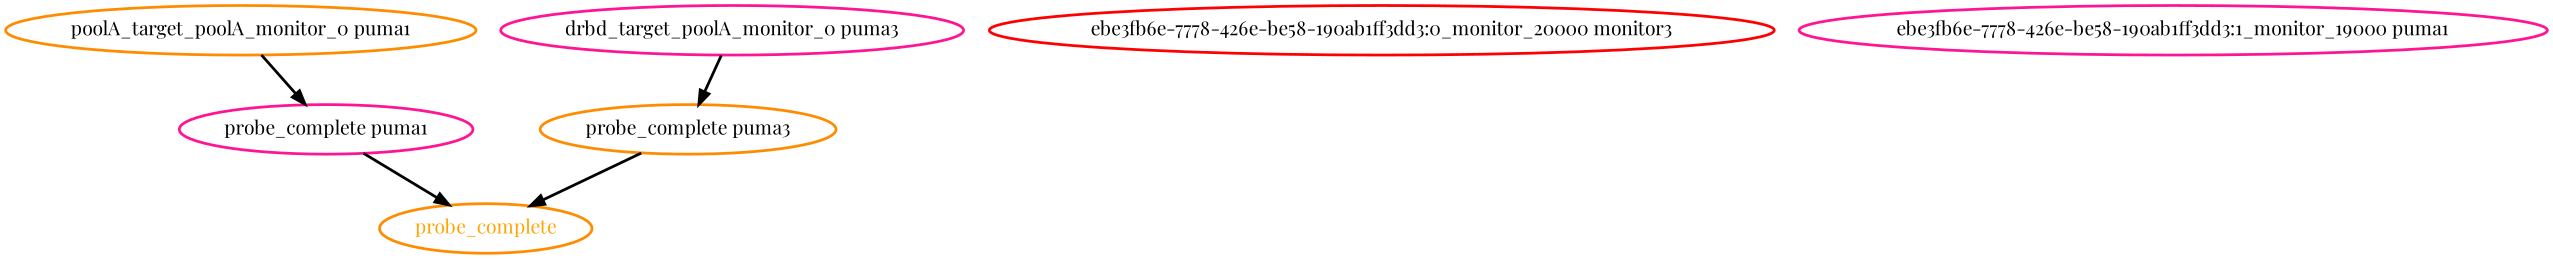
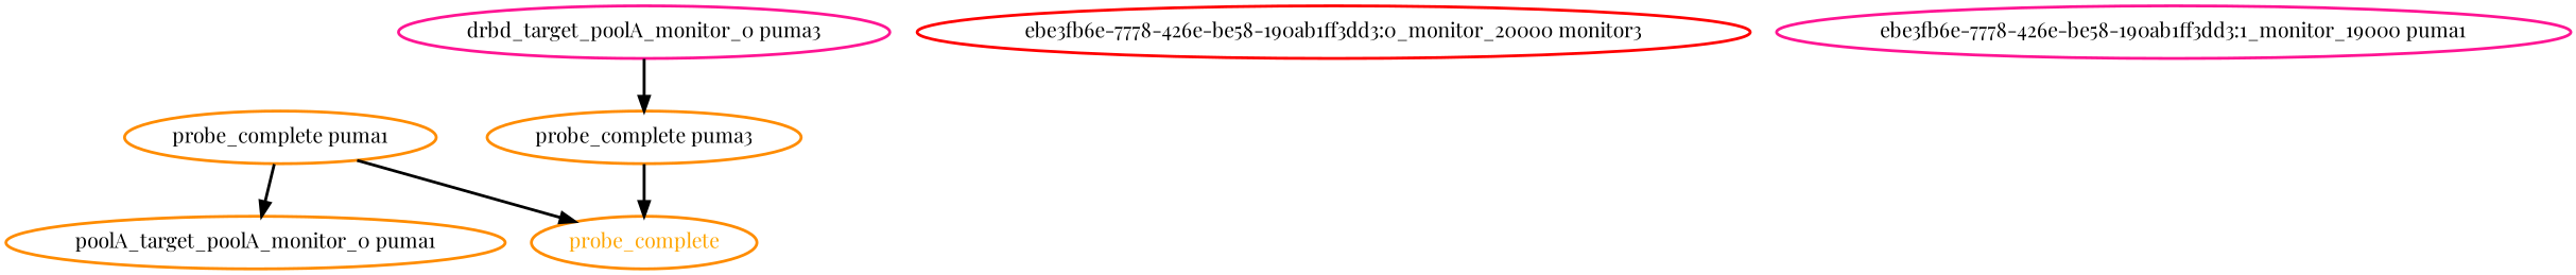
  digraph {
    fontname="Playfair Display"
    node [color=darkorange fontcolor=black fontname="Playfair Display" style=bold]
    edge [fontname="Playfair Display" style=bold]
    n1 [label="poolA_target_poolA_monitor_0 puma1"]
-   "probe_complete puma1" [color=deeppink]
+   "probe_complete puma1"
    probe_complete [fontcolor=orange]
    "drbd_target_poolA_monitor_0 puma3" [color=deeppink]
    "probe_complete puma3"
    n6 [color=red label="ebe3fb6e-7778-426e-be58-190ab1ff3dd3:0_monitor_20000 monitor3"]
    "ebe3fb6e-7778-426e-be58-190ab1ff3dd3:1_monitor_19000 puma1" [color=deeppink]
-   n1 -> "probe_complete puma1"
+   "probe_complete puma1" -> n1
    "probe_complete puma1" -> probe_complete
    "drbd_target_poolA_monitor_0 puma3" -> "probe_complete puma3"
    "probe_complete puma3" -> probe_complete
  }
